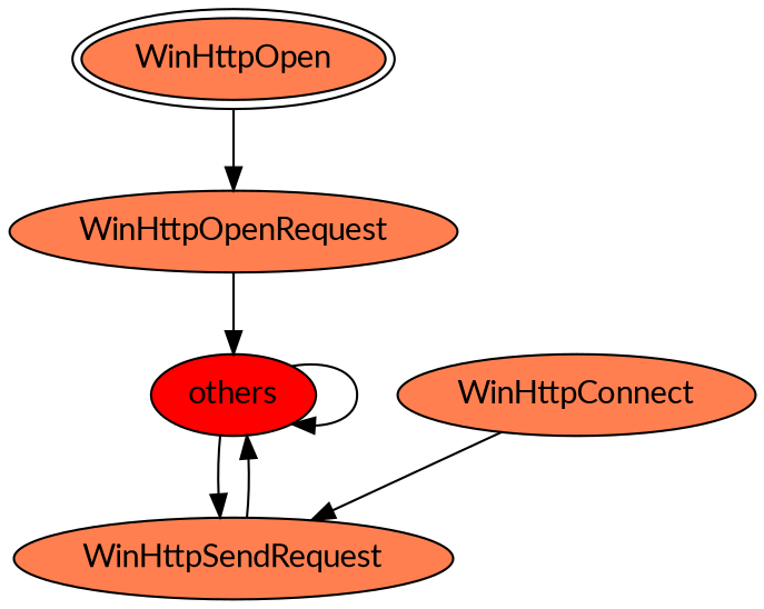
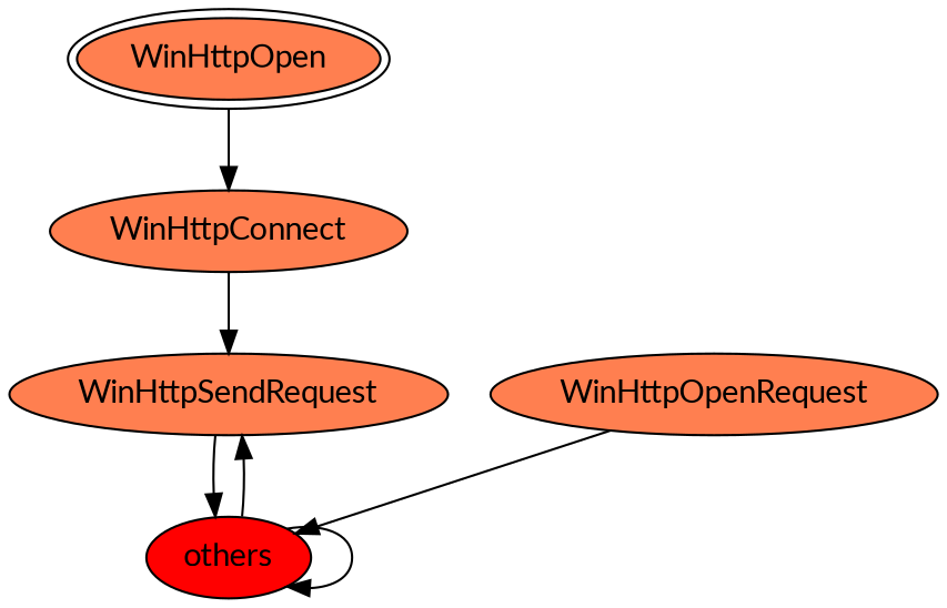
  digraph {
    fontname=Lato
    node [fillcolor=coral fontname=Lato style=filled]
    edge [fontname=Lato]
    n1 [label=WinHttpOpen peripheries=2]
    n2 [label=WinHttpConnect]
    n3 [label=WinHttpSendRequest]
    n4 [label=WinHttpOpenRequest]
    n5 [fillcolor=red label=others]
-   n1 -> n4
+   n1 -> n2
    n2 -> n3
    n3 -> n5
    n4 -> n5
    n5 -> n3
    n5 -> n5
  }
